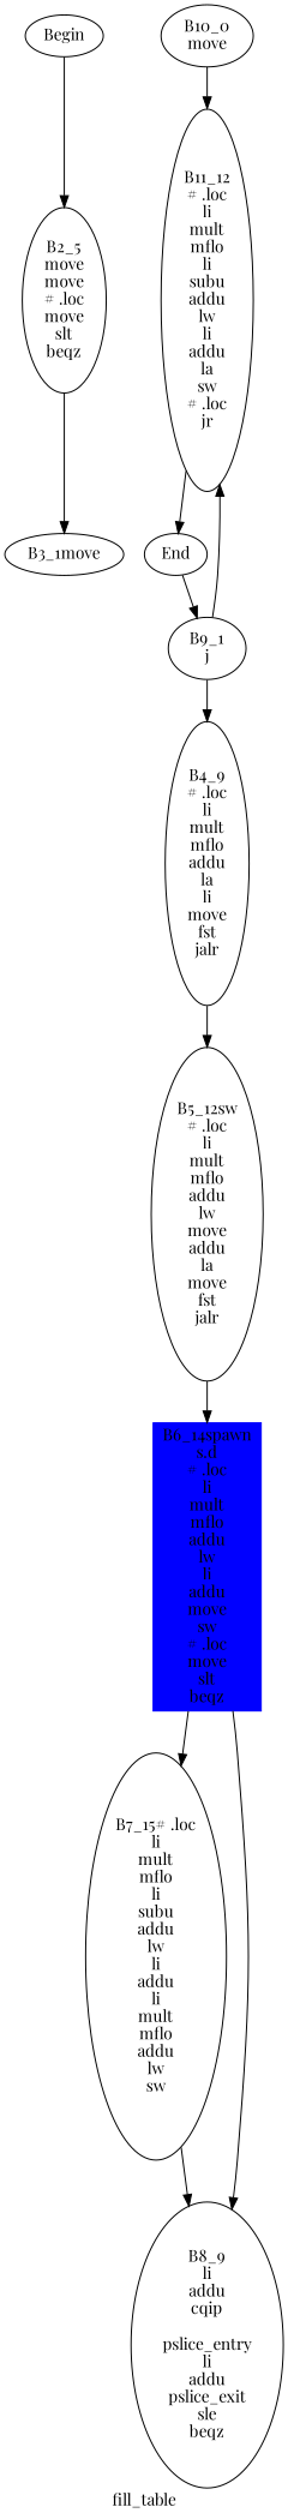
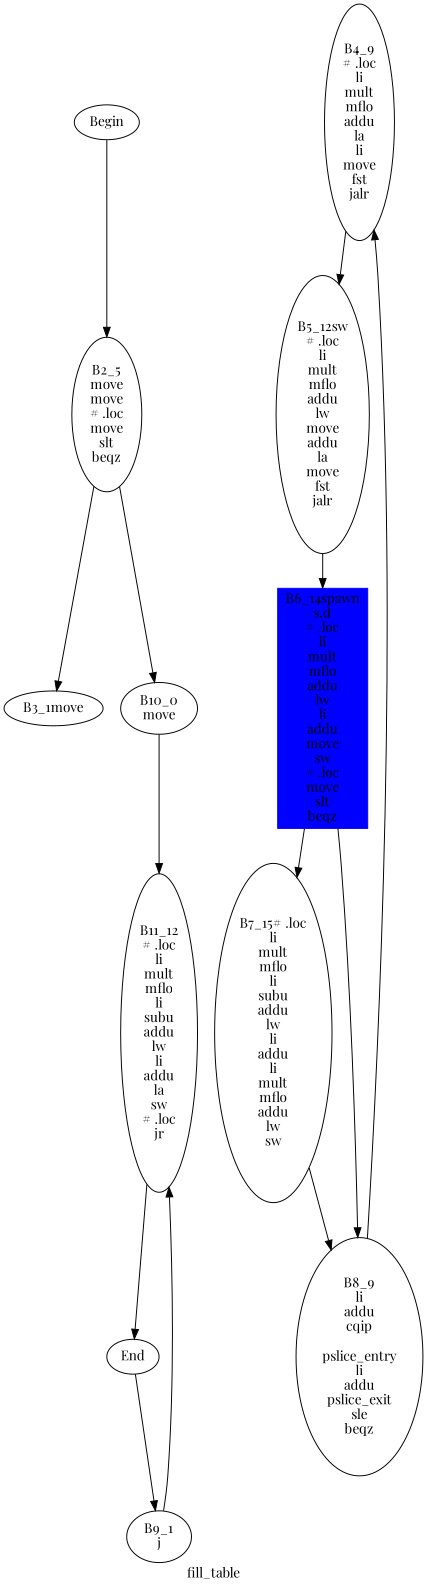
  digraph {
    color=purple
    fontname="Playfair Display"
    label=fill_table
    style=dashed
    node [fontname="Playfair Display"]
    edge [fontname="Playfair Display"]
    n1 [label=Begin]
    n2 [label="B2_5\nmove\nmove\n# .loc\nmove\nslt\nbeqz\n"]
    n3 [label="B3_1move\n"]
    n4 [label="B10_0\nmove\n"]
    n5 [label="B11_12\n# .loc\nli\nmult\nmflo\nli\nsubu\naddu\nlw\nli\naddu\nla\nsw\n# .loc\njr\n"]
    n6 [label=End]
    n7 [label="B9_1\nj\n"]
    n8 [label="B4_9\n# .loc\nli\nmult\nmflo\naddu\nla\nli\nmove\nfst\njalr\n"]
    n9 [label="B5_12sw\n# .loc\nli\nmult\nmflo\naddu\nlw\nmove\naddu\nla\nmove\nfst\njalr\n"]
    n10 [color=blue label="B6_14spawn\ns.d\n# .loc\nli\nmult\nmflo\naddu\nlw\nli\naddu\nmove\nsw\n# .loc\nmove\nslt\nbeqz\n" shape=polygon style=filled]
    n11 [label="B7_15# .loc\nli\nmult\nmflo\nli\nsubu\naddu\nlw\nli\naddu\nli\nmult\nmflo\naddu\nlw\nsw\n"]
    n12 [label="B8_9\nli\naddu\ncqip\n\npslice_entry\nli\naddu\npslice_exit\nsle\nbeqz\n"]
    n1 -> n2
    n2 -> n3
+   n2 -> n4
    n4 -> n5
    n5 -> n6
    n6 -> n7
    n7 -> n5
    n8 -> n9
    n9 -> n10
    n10 -> n11
    n10 -> n12
    n11 -> n12
-   n7 -> n8
+   n12 -> n8
  }
